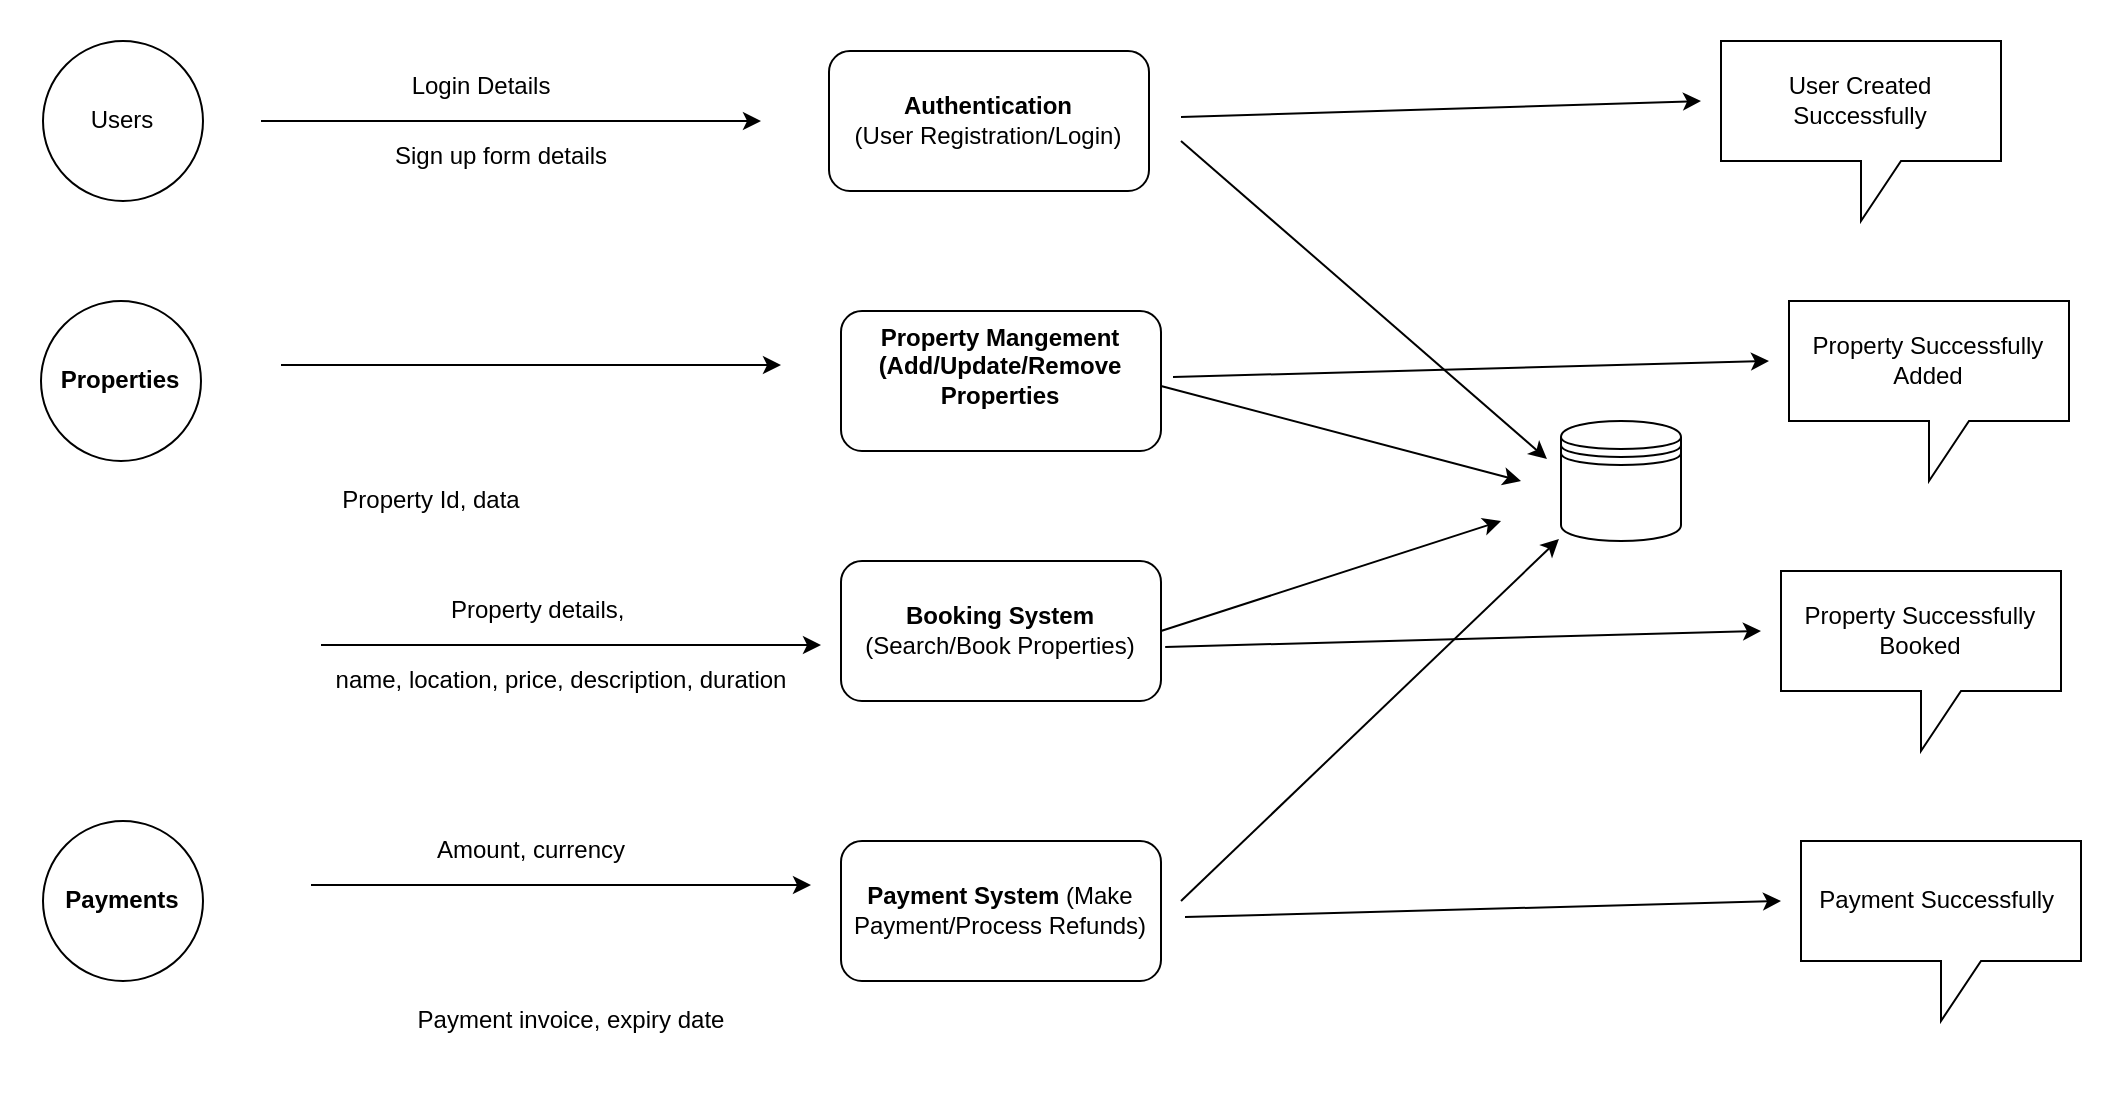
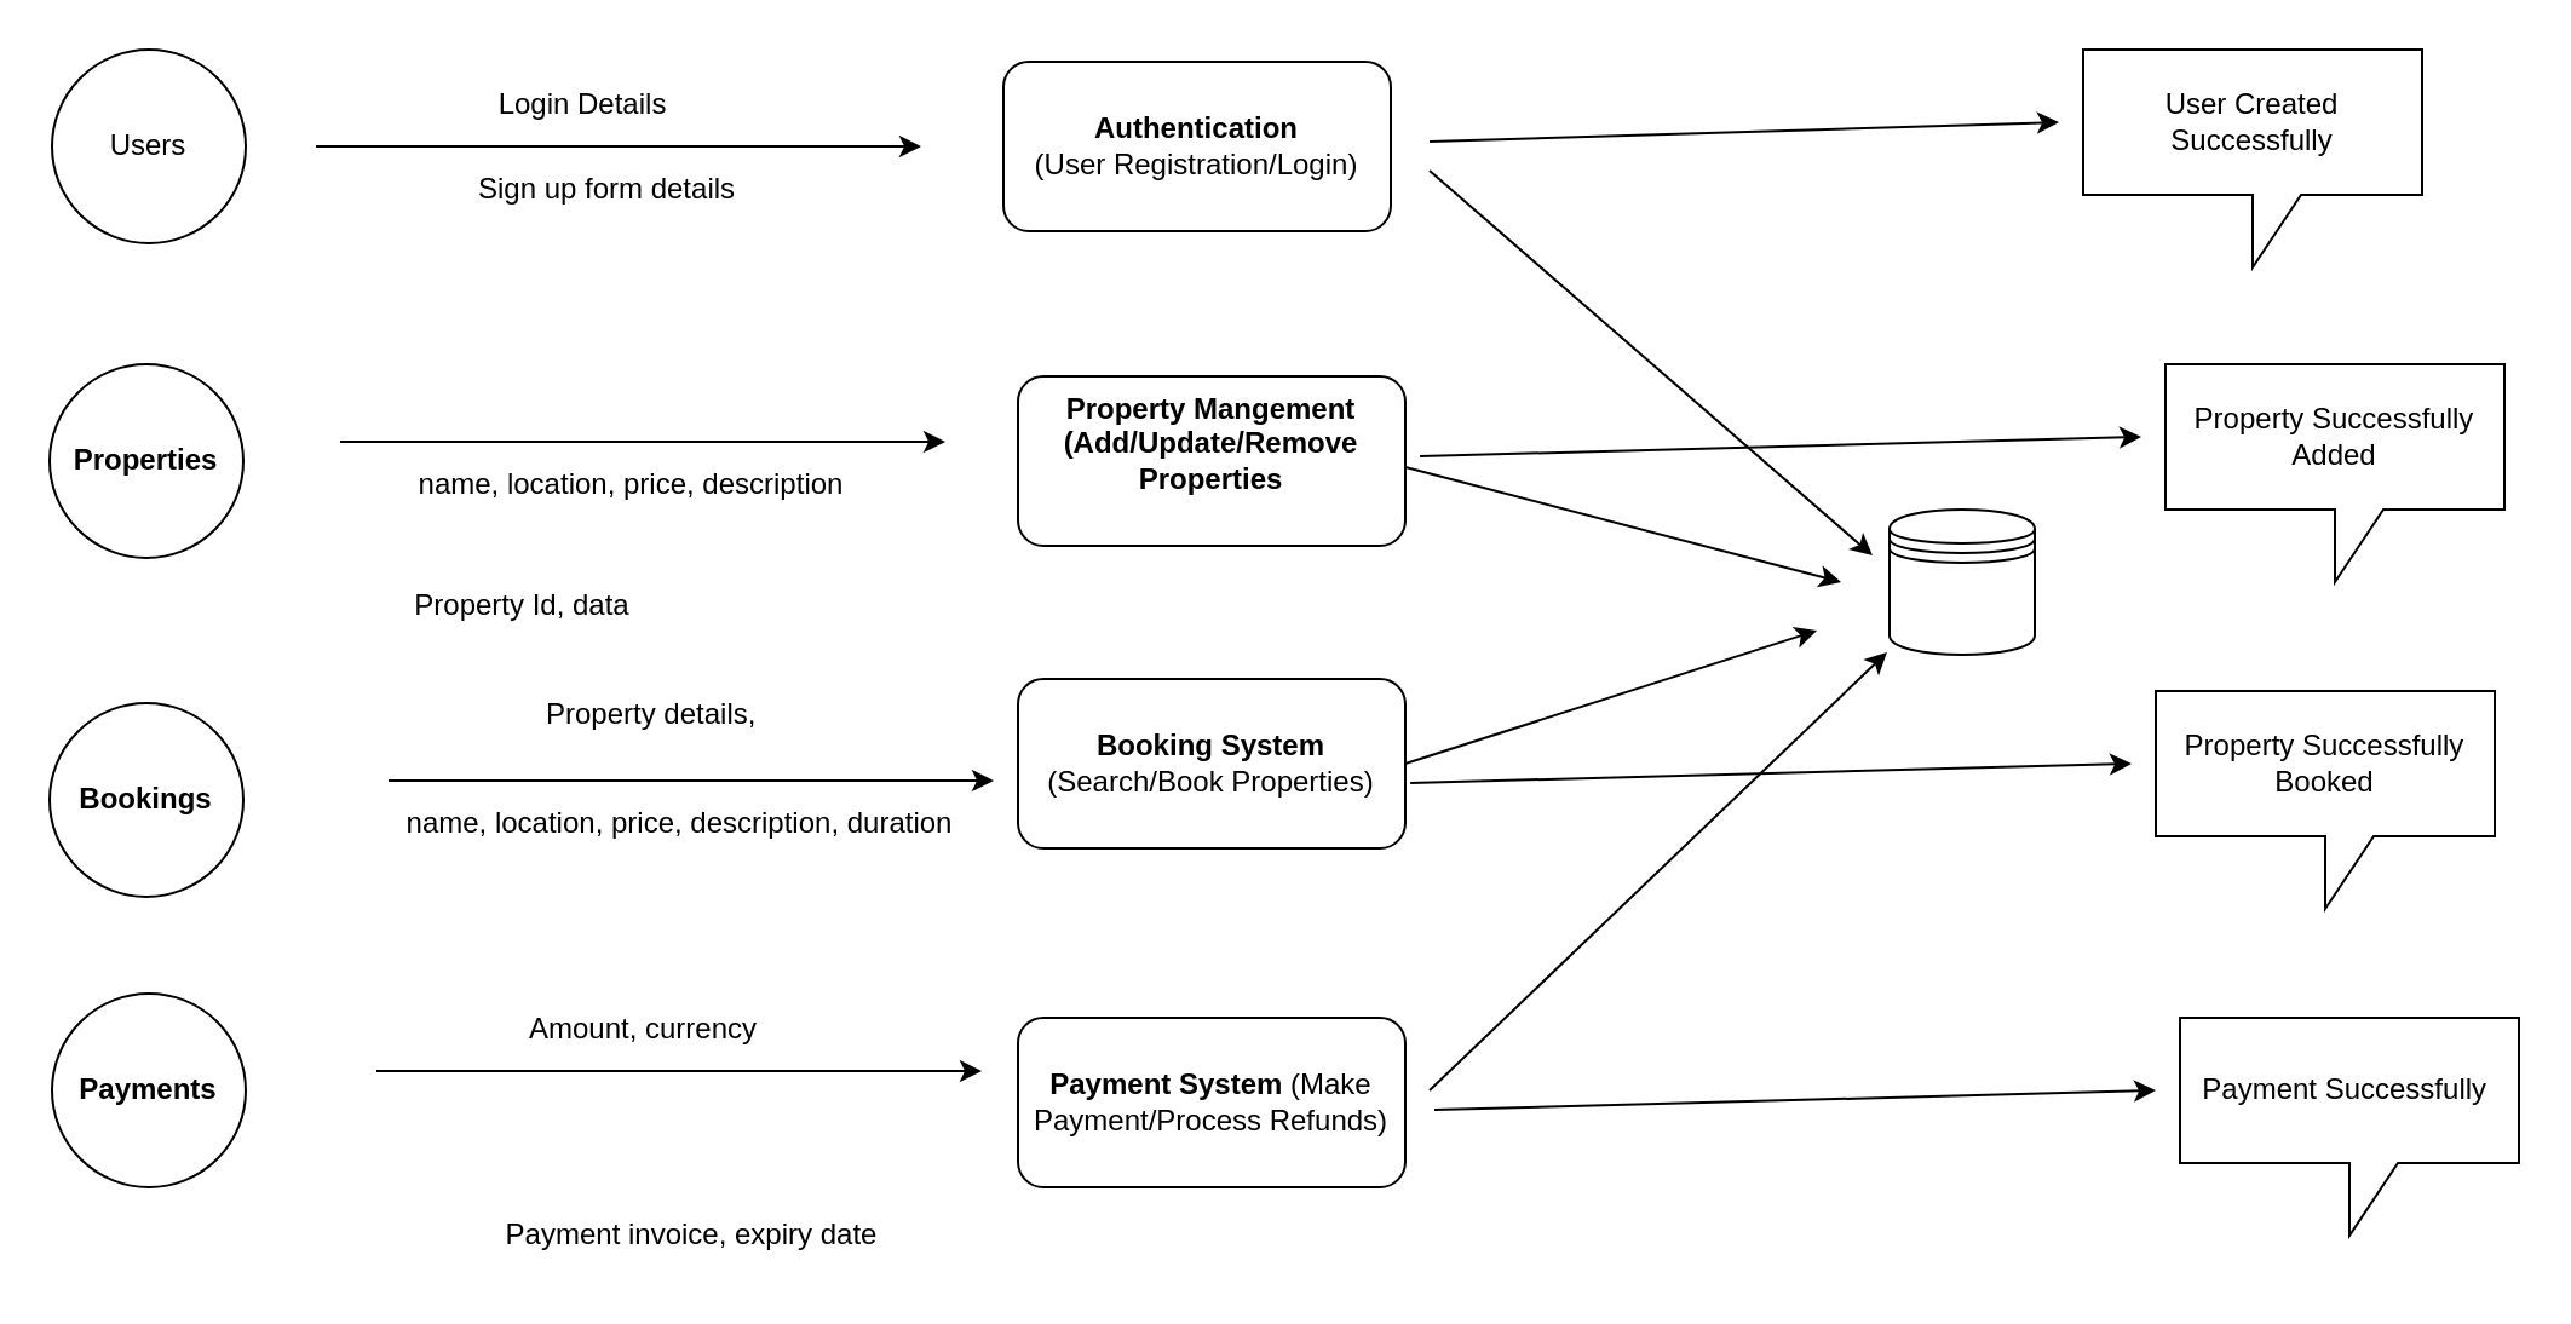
  <mxCell id="0" />
  <mxCell id="1" parent="0" />
  <mxCell id="2" value="Users" style="ellipse;whiteSpace=wrap;html=1;aspect=fixed;" vertex="1" parent="1"><mxGeometry x="21" y="20" width="80" height="80" as="geometry" /></mxCell>
  <mxCell id="3" value="&lt;b&gt;Authentication&lt;/b&gt;&lt;br&gt;(User Registration/Login)" style="rounded=1;whiteSpace=wrap;html=1;" vertex="1" parent="1"><mxGeometry x="414" y="25" width="160" height="70" as="geometry" /></mxCell>
  <mxCell id="4" value="&lt;b&gt;Property Mangement (Add/Update/Remove Properties&lt;/b&gt;&lt;div&gt;&lt;b&gt;&lt;br&gt;&lt;/b&gt;&lt;/div&gt;" style="rounded=1;whiteSpace=wrap;html=1;" vertex="1" parent="1"><mxGeometry x="420" y="155" width="160" height="70" as="geometry" /></mxCell>
  <mxCell id="5" value="&lt;span style=&quot;font-weight: 700;&quot;&gt;Properties&lt;/span&gt;" style="ellipse;whiteSpace=wrap;html=1;aspect=fixed;" vertex="1" parent="1"><mxGeometry x="20" y="150" width="80" height="80" as="geometry" /></mxCell>
+ <mxCell id="6" value="&lt;span style=&quot;font-weight: 700;&quot;&gt;Bookings&lt;/span&gt;" style="ellipse;whiteSpace=wrap;html=1;aspect=fixed;" vertex="1" parent="1"><mxGeometry x="20" y="290" width="80" height="80" as="geometry" /></mxCell>
  <mxCell id="7" value="&lt;b&gt;Payments&lt;/b&gt;" style="ellipse;whiteSpace=wrap;html=1;aspect=fixed;" vertex="1" parent="1"><mxGeometry x="21" y="410" width="80" height="80" as="geometry" /></mxCell>
  <mxCell id="8" value="&lt;div&gt;&lt;strong&gt;Booking System&lt;/strong&gt; (Search/Book Properties)&lt;b&gt;&lt;/b&gt;&lt;/div&gt;" style="rounded=1;whiteSpace=wrap;html=1;" vertex="1" parent="1"><mxGeometry x="420" y="280" width="160" height="70" as="geometry" /></mxCell>
  <mxCell id="9" value="&lt;div&gt;&lt;strong&gt;Payment System&lt;/strong&gt; (Make Payment/Process Refunds)&lt;b&gt;&lt;/b&gt;&lt;/div&gt;" style="rounded=1;whiteSpace=wrap;html=1;" vertex="1" parent="1"><mxGeometry x="420" y="420" width="160" height="70" as="geometry" /></mxCell>
  <mxCell id="10" value="" style="endArrow=classic;html=1;rounded=0;" edge="1" parent="1"><mxGeometry width="50" height="50" relative="1" as="geometry"><mxPoint x="130" y="60" as="sourcePoint" /><mxPoint x="380" y="60" as="targetPoint" /></mxGeometry></mxCell>
  <mxCell id="11" value="Login Details" style="text;html=1;align=center;verticalAlign=middle;resizable=0;points=[];autosize=1;strokeColor=none;fillColor=none;" vertex="1" parent="1"><mxGeometry x="195" y="28" width="90" height="30" as="geometry" /></mxCell>
  <mxCell id="12" value="Sign up form details" style="text;html=1;align=center;verticalAlign=middle;resizable=0;points=[];autosize=1;strokeColor=none;fillColor=none;" vertex="1" parent="1"><mxGeometry x="185" y="63" width="130" height="30" as="geometry" /></mxCell>
+ <mxCell id="13" value="name, location, price, description" style="text;html=1;align=center;verticalAlign=middle;resizable=0;points=[];autosize=1;strokeColor=none;fillColor=none;" vertex="1" parent="1"><mxGeometry x="160" y="185" width="200" height="30" as="geometry" /></mxCell>
  <mxCell id="14" value="" style="endArrow=classic;html=1;rounded=0;" edge="1" parent="1"><mxGeometry width="50" height="50" relative="1" as="geometry"><mxPoint x="140" y="182" as="sourcePoint" /><mxPoint x="390" y="182" as="targetPoint" /></mxGeometry></mxCell>
  <mxCell id="15" value="Property Id, data" style="text;html=1;align=center;verticalAlign=middle;resizable=0;points=[];autosize=1;strokeColor=none;fillColor=none;" vertex="1" parent="1"><mxGeometry x="160" y="235" width="110" height="30" as="geometry" /></mxCell>
- <mxCell id="16" value="Property details,&amp;nbsp;" style="text;html=1;align=center;verticalAlign=middle;resizable=0;points=[];autosize=1;strokeColor=none;fillColor=none;" vertex="1" parent="1"><mxGeometry x="215" y="290" width="110" height="30" as="geometry" /></mxCell>
+ <mxCell id="16" value="Property details,&amp;nbsp;" style="text;html=1;align=center;verticalAlign=middle;resizable=0;points=[];autosize=1;strokeColor=none;fillColor=none;" vertex="1" parent="1"><mxGeometry x="215" y="280" width="110" height="30" as="geometry" /></mxCell>
  <mxCell id="17" value="" style="endArrow=classic;html=1;rounded=0;" edge="1" parent="1"><mxGeometry width="50" height="50" relative="1" as="geometry"><mxPoint x="160" y="322" as="sourcePoint" /><mxPoint x="410" y="322" as="targetPoint" /></mxGeometry></mxCell>
  <mxCell id="18" value="name, location, price, description, duration" style="text;html=1;align=center;verticalAlign=middle;resizable=0;points=[];autosize=1;strokeColor=none;fillColor=none;" vertex="1" parent="1"><mxGeometry x="155" y="325" width="250" height="30" as="geometry" /></mxCell>
  <mxCell id="19" value="Amount, currency" style="text;html=1;align=center;verticalAlign=middle;resizable=0;points=[];autosize=1;strokeColor=none;fillColor=none;" vertex="1" parent="1"><mxGeometry x="205" y="410" width="120" height="30" as="geometry" /></mxCell>
  <mxCell id="20" value="Payment invoice, expiry date" style="text;html=1;align=center;verticalAlign=middle;resizable=0;points=[];autosize=1;strokeColor=none;fillColor=none;" vertex="1" parent="1"><mxGeometry x="195" y="495" width="180" height="30" as="geometry" /></mxCell>
  <mxCell id="21" value="" style="endArrow=classic;html=1;rounded=0;" edge="1" parent="1"><mxGeometry width="50" height="50" relative="1" as="geometry"><mxPoint x="155" y="442" as="sourcePoint" /><mxPoint x="405" y="442" as="targetPoint" /></mxGeometry></mxCell>
  <mxCell id="22" value="User Created Successfully" style="shape=callout;whiteSpace=wrap;html=1;perimeter=calloutPerimeter;" vertex="1" parent="1"><mxGeometry x="860" y="20" width="140" height="90" as="geometry" /></mxCell>
  <mxCell id="23" value="" style="shape=datastore;whiteSpace=wrap;html=1;" vertex="1" parent="1"><mxGeometry x="780" y="210" width="60" height="60" as="geometry" /></mxCell>
  <mxCell id="24" value="" style="endArrow=classic;html=1;rounded=0;entryX=-0.117;entryY=0.317;entryDx=0;entryDy=0;entryPerimeter=0;" edge="1" parent="1" target="23"><mxGeometry width="50" height="50" relative="1" as="geometry"><mxPoint x="590" y="70" as="sourcePoint" /><mxPoint x="840" y="70" as="targetPoint" /></mxGeometry></mxCell>
  <mxCell id="25" value="" style="endArrow=classic;html=1;rounded=0;entryX=-0.017;entryY=0.983;entryDx=0;entryDy=0;entryPerimeter=0;" edge="1" parent="1" target="23"><mxGeometry width="50" height="50" relative="1" as="geometry"><mxPoint x="590" y="450" as="sourcePoint" /><mxPoint x="789" y="445" as="targetPoint" /></mxGeometry></mxCell>
  <mxCell id="26" value="" style="endArrow=classic;html=1;rounded=0;exitX=1;exitY=0.5;exitDx=0;exitDy=0;" edge="1" parent="1" source="8"><mxGeometry width="50" height="50" relative="1" as="geometry"><mxPoint x="580" y="339" as="sourcePoint" /><mxPoint x="750" y="260" as="targetPoint" /></mxGeometry></mxCell>
  <mxCell id="27" value="" style="endArrow=classic;html=1;rounded=0;exitX=1;exitY=0.5;exitDx=0;exitDy=0;" edge="1" parent="1"><mxGeometry width="50" height="50" relative="1" as="geometry"><mxPoint x="580" y="192.5" as="sourcePoint" /><mxPoint x="760" y="240" as="targetPoint" /></mxGeometry></mxCell>
  <mxCell id="28" value="" style="endArrow=classic;html=1;rounded=0;" edge="1" parent="1"><mxGeometry width="50" height="50" relative="1" as="geometry"><mxPoint x="590" y="58" as="sourcePoint" /><mxPoint x="850" y="50" as="targetPoint" /></mxGeometry></mxCell>
  <mxCell id="29" value="" style="endArrow=classic;html=1;rounded=0;exitX=1.013;exitY=0.614;exitDx=0;exitDy=0;exitPerimeter=0;" edge="1" parent="1" source="8"><mxGeometry width="50" height="50" relative="1" as="geometry"><mxPoint x="620" y="323" as="sourcePoint" /><mxPoint x="880" y="315" as="targetPoint" /></mxGeometry></mxCell>
  <mxCell id="30" value="Property Successfully Booked" style="shape=callout;whiteSpace=wrap;html=1;perimeter=calloutPerimeter;" vertex="1" parent="1"><mxGeometry x="890" y="285" width="140" height="90" as="geometry" /></mxCell>
  <mxCell id="31" value="" style="endArrow=classic;html=1;rounded=0;exitX=1.013;exitY=0.614;exitDx=0;exitDy=0;exitPerimeter=0;" edge="1" parent="1"><mxGeometry width="50" height="50" relative="1" as="geometry"><mxPoint x="592" y="458" as="sourcePoint" /><mxPoint x="890" y="450" as="targetPoint" /></mxGeometry></mxCell>
  <mxCell id="32" value="Payment Successfully&amp;nbsp;" style="shape=callout;whiteSpace=wrap;html=1;perimeter=calloutPerimeter;" vertex="1" parent="1"><mxGeometry x="900" y="420" width="140" height="90" as="geometry" /></mxCell>
  <mxCell id="33" value="Property Successfully Added" style="shape=callout;whiteSpace=wrap;html=1;perimeter=calloutPerimeter;" vertex="1" parent="1"><mxGeometry x="894" y="150" width="140" height="90" as="geometry" /></mxCell>
  <mxCell id="34" value="" style="endArrow=classic;html=1;rounded=0;exitX=1.013;exitY=0.614;exitDx=0;exitDy=0;exitPerimeter=0;" edge="1" parent="1"><mxGeometry width="50" height="50" relative="1" as="geometry"><mxPoint x="586" y="188" as="sourcePoint" /><mxPoint x="884" y="180" as="targetPoint" /></mxGeometry></mxCell>
